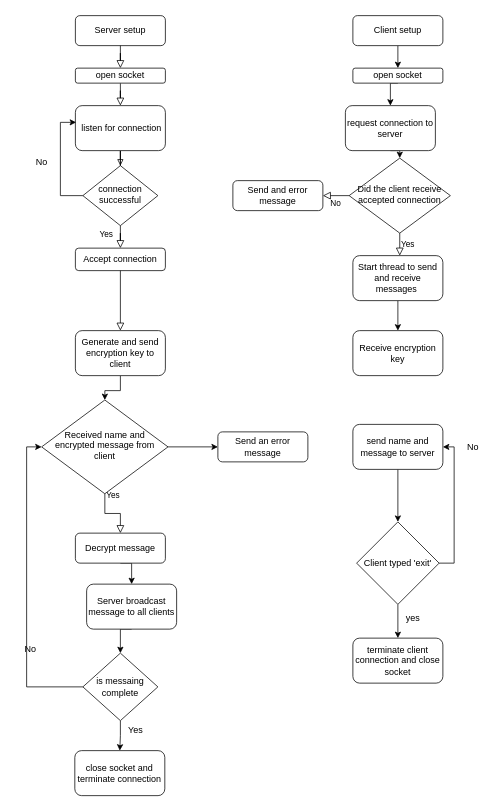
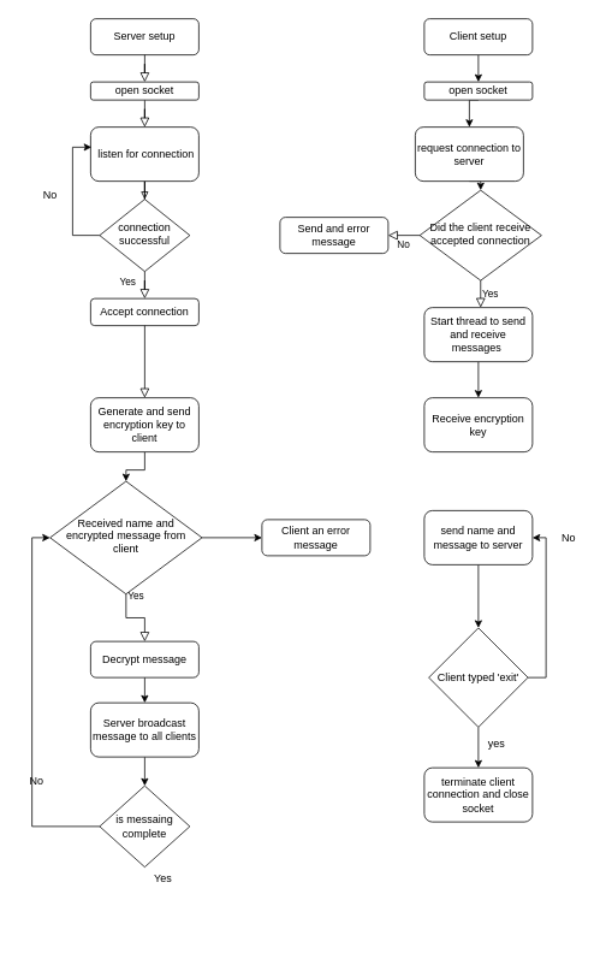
  <mxCell id="0" />
  <mxCell id="1" parent="0" />
  <mxCell id="2" value="" style="rounded=0;html=1;jettySize=auto;orthogonalLoop=1;fontSize=11;endArrow=block;endFill=0;strokeWidth=1;shadow=0;labelBackgroundColor=none;edgeStyle=orthogonalEdgeStyle;" parent="1" source="13" target="4" edge="1"><mxGeometry relative="1" as="geometry" /></mxCell>
  <mxCell id="3" value="Server setup" style="rounded=1;whiteSpace=wrap;html=1;fontSize=12;glass=0;strokeWidth=1;shadow=0;" parent="1" vertex="1"><mxGeometry x="100" y="20" width="120" height="40" as="geometry" /></mxCell>
  <mxCell id="4" value="connection successful" style="rhombus;whiteSpace=wrap;html=1;shadow=0;fontFamily=Helvetica;fontSize=12;align=center;strokeWidth=1;spacing=6;spacingTop=-4;" parent="1" vertex="1"><mxGeometry x="110" y="220" width="100" height="80" as="geometry" /></mxCell>
  <mxCell id="5" value="Send and error message" style="rounded=1;whiteSpace=wrap;html=1;fontSize=12;glass=0;strokeWidth=1;shadow=0;" parent="1" vertex="1"><mxGeometry x="310" y="240" width="120" height="40" as="geometry" /></mxCell>
  <mxCell id="6" value="Yes" style="edgeStyle=orthogonalEdgeStyle;rounded=0;html=1;jettySize=auto;orthogonalLoop=1;fontSize=11;endArrow=block;endFill=0;endSize=8;strokeWidth=1;shadow=0;labelBackgroundColor=none;" parent="1" source="8" target="11" edge="1"><mxGeometry x="0.013" y="20" relative="1" as="geometry"><mxPoint y="-4" as="offset" /></mxGeometry></mxCell>
  <mxCell id="7" style="edgeStyle=orthogonalEdgeStyle;rounded=0;orthogonalLoop=1;jettySize=auto;html=1;exitX=1;exitY=0.5;exitDx=0;exitDy=0;entryX=0;entryY=0.5;entryDx=0;entryDy=0;" edge="1" parent="1" source="8" target="9"><mxGeometry relative="1" as="geometry" /></mxCell>
  <mxCell id="8" value="Received name and encrypted message from client" style="rhombus;whiteSpace=wrap;html=1;shadow=0;fontFamily=Helvetica;fontSize=12;align=center;strokeWidth=1;spacing=6;spacingTop=-4;" parent="1" vertex="1"><mxGeometry x="55" y="532.5" width="168.5" height="125" as="geometry" /></mxCell>
- <mxCell id="9" value="Send an error message" style="rounded=1;whiteSpace=wrap;html=1;fontSize=12;glass=0;strokeWidth=1;shadow=0;" parent="1" vertex="1"><mxGeometry x="290" y="575" width="120" height="40" as="geometry" /></mxCell>
+ <mxCell id="9" value="Client an error message" style="rounded=1;whiteSpace=wrap;html=1;fontSize=12;glass=0;strokeWidth=1;shadow=0;" parent="1" vertex="1"><mxGeometry x="290" y="575" width="120" height="40" as="geometry" /></mxCell>
  <mxCell id="10" style="edgeStyle=orthogonalEdgeStyle;rounded=0;orthogonalLoop=1;jettySize=auto;html=1;exitX=0.5;exitY=1;exitDx=0;exitDy=0;entryX=0.5;entryY=0;entryDx=0;entryDy=0;" edge="1" parent="1" source="11" target="42"><mxGeometry relative="1" as="geometry" /></mxCell>
  <mxCell id="11" value="Decrypt message" style="rounded=1;whiteSpace=wrap;html=1;fontSize=12;glass=0;strokeWidth=1;shadow=0;" parent="1" vertex="1"><mxGeometry x="100" y="710" width="120" height="40" as="geometry" /></mxCell>
  <mxCell id="12" value="" style="rounded=0;html=1;jettySize=auto;orthogonalLoop=1;fontSize=11;endArrow=block;endFill=0;endSize=8;strokeWidth=1;shadow=0;labelBackgroundColor=none;edgeStyle=orthogonalEdgeStyle;" parent="1" source="32" target="13" edge="1"><mxGeometry relative="1" as="geometry"><mxPoint x="160" y="110" as="sourcePoint" /><mxPoint x="160" y="330" as="targetPoint" /></mxGeometry></mxCell>
  <mxCell id="13" value="&amp;nbsp;listen for connection" style="rounded=1;whiteSpace=wrap;html=1;" parent="1" vertex="1"><mxGeometry x="100" y="140" width="120" height="60" as="geometry" /></mxCell>
  <mxCell id="14" style="edgeStyle=orthogonalEdgeStyle;rounded=0;orthogonalLoop=1;jettySize=auto;html=1;exitX=0.5;exitY=1;exitDx=0;exitDy=0;entryX=0.5;entryY=0;entryDx=0;entryDy=0;" edge="1" parent="1" source="15" target="30"><mxGeometry relative="1" as="geometry" /></mxCell>
  <mxCell id="15" value="Client setup" style="rounded=1;whiteSpace=wrap;html=1;" vertex="1" parent="1"><mxGeometry x="470" y="20" width="120" height="40" as="geometry" /></mxCell>
  <mxCell id="16" style="edgeStyle=orthogonalEdgeStyle;rounded=0;orthogonalLoop=1;jettySize=auto;html=1;exitX=0.5;exitY=1;exitDx=0;exitDy=0;entryX=0.5;entryY=0;entryDx=0;entryDy=0;" edge="1" parent="1" source="17" target="21"><mxGeometry relative="1" as="geometry" /></mxCell>
  <mxCell id="17" value="request connection to server" style="rounded=1;whiteSpace=wrap;html=1;" vertex="1" parent="1"><mxGeometry x="460" y="140" width="120" height="60" as="geometry" /></mxCell>
  <mxCell id="18" value="" style="rounded=0;html=1;jettySize=auto;orthogonalLoop=1;fontSize=11;endArrow=block;endFill=0;endSize=8;strokeWidth=1;shadow=0;labelBackgroundColor=none;edgeStyle=orthogonalEdgeStyle;" edge="1" parent="1" source="4" target="20"><mxGeometry y="20" relative="1" as="geometry"><mxPoint as="offset" /><mxPoint x="160" y="300" as="sourcePoint" /><mxPoint x="190" y="505" as="targetPoint" /></mxGeometry></mxCell>
  <mxCell id="19" value="Yes" style="edgeLabel;html=1;align=center;verticalAlign=middle;resizable=0;points=[];" vertex="1" connectable="0" parent="18"><mxGeometry x="-0.667" y="-4" relative="1" as="geometry"><mxPoint x="-16" y="2" as="offset" /></mxGeometry></mxCell>
  <mxCell id="20" value="Accept connection" style="rounded=1;whiteSpace=wrap;html=1;" parent="1" vertex="1"><mxGeometry x="100" y="330" width="120" height="30" as="geometry" /></mxCell>
  <mxCell id="21" value="Did the client receive accepted connection" style="rhombus;whiteSpace=wrap;html=1;shadow=0;fontFamily=Helvetica;fontSize=12;align=center;strokeWidth=1;spacing=6;spacingTop=-4;" vertex="1" parent="1"><mxGeometry x="465" y="210" width="135" height="100" as="geometry" /></mxCell>
  <mxCell id="22" style="edgeStyle=orthogonalEdgeStyle;rounded=0;orthogonalLoop=1;jettySize=auto;html=1;exitX=0.5;exitY=1;exitDx=0;exitDy=0;entryX=0.5;entryY=0;entryDx=0;entryDy=0;" edge="1" parent="1" source="23" target="33"><mxGeometry relative="1" as="geometry"><mxPoint x="480" y="430" as="targetPoint" /><Array as="points" /></mxGeometry></mxCell>
  <mxCell id="23" value="Start thread to send and receive messages&amp;nbsp;" style="rounded=1;whiteSpace=wrap;html=1;" vertex="1" parent="1"><mxGeometry x="470" y="340" width="120" height="60" as="geometry" /></mxCell>
  <mxCell id="24" value="Yes" style="edgeStyle=orthogonalEdgeStyle;rounded=0;html=1;jettySize=auto;orthogonalLoop=1;fontSize=11;endArrow=block;endFill=0;endSize=8;strokeWidth=1;shadow=0;labelBackgroundColor=none;exitX=0.5;exitY=1;exitDx=0;exitDy=0;" edge="1" parent="1" source="21" target="23"><mxGeometry y="10" relative="1" as="geometry"><mxPoint as="offset" /><mxPoint x="460" y="310" as="sourcePoint" /><mxPoint x="520" y="310" as="targetPoint" /><Array as="points"><mxPoint x="480" y="400" /><mxPoint x="480" y="400" /></Array></mxGeometry></mxCell>
  <mxCell id="25" value="No" style="edgeStyle=orthogonalEdgeStyle;rounded=0;html=1;jettySize=auto;orthogonalLoop=1;fontSize=11;endArrow=block;endFill=0;endSize=8;strokeWidth=1;shadow=0;labelBackgroundColor=none;exitX=0;exitY=0.5;exitDx=0;exitDy=0;entryX=1;entryY=0.5;entryDx=0;entryDy=0;" edge="1" parent="1" source="21" target="5"><mxGeometry y="10" relative="1" as="geometry"><mxPoint as="offset" /><mxPoint x="410" y="260" as="sourcePoint" /><mxPoint x="430" y="260" as="targetPoint" /><Array as="points" /></mxGeometry></mxCell>
  <mxCell id="26" value="" style="rounded=0;html=1;jettySize=auto;orthogonalLoop=1;fontSize=11;endArrow=block;endFill=0;endSize=8;strokeWidth=1;shadow=0;labelBackgroundColor=none;edgeStyle=orthogonalEdgeStyle;" edge="1" parent="1" source="20" target="28"><mxGeometry y="20" relative="1" as="geometry"><mxPoint as="offset" /><mxPoint x="160" y="390" as="sourcePoint" /><mxPoint x="160" y="525" as="targetPoint" /></mxGeometry></mxCell>
  <mxCell id="27" style="edgeStyle=orthogonalEdgeStyle;rounded=0;orthogonalLoop=1;jettySize=auto;html=1;exitX=0.5;exitY=1;exitDx=0;exitDy=0;" edge="1" parent="1" source="28" target="8"><mxGeometry relative="1" as="geometry" /></mxCell>
  <mxCell id="28" value="Generate and send encryption key to client" style="rounded=1;whiteSpace=wrap;html=1;" vertex="1" parent="1"><mxGeometry x="100" y="440" width="120" height="60" as="geometry" /></mxCell>
  <mxCell id="29" style="edgeStyle=orthogonalEdgeStyle;rounded=0;orthogonalLoop=1;jettySize=auto;html=1;exitX=0.5;exitY=1;exitDx=0;exitDy=0;entryX=0.5;entryY=0;entryDx=0;entryDy=0;" edge="1" parent="1" source="30" target="17"><mxGeometry relative="1" as="geometry" /></mxCell>
  <mxCell id="30" value="open socket" style="rounded=1;whiteSpace=wrap;html=1;" vertex="1" parent="1"><mxGeometry x="470" y="90" width="120" height="20" as="geometry" /></mxCell>
  <mxCell id="31" value="" style="rounded=0;html=1;jettySize=auto;orthogonalLoop=1;fontSize=11;endArrow=block;endFill=0;endSize=8;strokeWidth=1;shadow=0;labelBackgroundColor=none;edgeStyle=orthogonalEdgeStyle;" edge="1" parent="1" source="3" target="32"><mxGeometry relative="1" as="geometry"><mxPoint x="160" y="40" as="sourcePoint" /><mxPoint x="160" y="140" as="targetPoint" /></mxGeometry></mxCell>
  <mxCell id="32" value="open socket" style="rounded=1;whiteSpace=wrap;html=1;" vertex="1" parent="1"><mxGeometry x="100" y="90" width="120" height="20" as="geometry" /></mxCell>
  <mxCell id="33" value="Receive encryption key" style="rounded=1;whiteSpace=wrap;html=1;" vertex="1" parent="1"><mxGeometry x="470" y="440" width="120" height="60" as="geometry" /></mxCell>
  <mxCell id="34" style="edgeStyle=orthogonalEdgeStyle;rounded=0;orthogonalLoop=1;jettySize=auto;html=1;entryX=0.008;entryY=0.372;entryDx=0;entryDy=0;entryPerimeter=0;" edge="1" parent="1" source="4" target="13"><mxGeometry relative="1" as="geometry"><Array as="points"><mxPoint x="80" y="260" /><mxPoint x="80" y="162" /></Array></mxGeometry></mxCell>
  <mxCell id="35" value="No" style="text;html=1;align=center;verticalAlign=middle;resizable=0;points=[];autosize=1;strokeColor=none;fillColor=none;" vertex="1" parent="1"><mxGeometry x="35" y="200" width="40" height="30" as="geometry" /></mxCell>
  <mxCell id="36" style="edgeStyle=orthogonalEdgeStyle;rounded=0;orthogonalLoop=1;jettySize=auto;html=1;exitX=0.5;exitY=1;exitDx=0;exitDy=0;entryX=0.5;entryY=0;entryDx=0;entryDy=0;" edge="1" parent="1" source="37" target="40"><mxGeometry relative="1" as="geometry" /></mxCell>
  <mxCell id="37" value="send name and message to server" style="rounded=1;whiteSpace=wrap;html=1;" vertex="1" parent="1"><mxGeometry x="470" y="565" width="120" height="60" as="geometry" /></mxCell>
  <mxCell id="38" style="edgeStyle=orthogonalEdgeStyle;rounded=0;orthogonalLoop=1;jettySize=auto;html=1;exitX=0.5;exitY=1;exitDx=0;exitDy=0;entryX=0.5;entryY=0;entryDx=0;entryDy=0;" edge="1" parent="1" source="40" target="43"><mxGeometry relative="1" as="geometry" /></mxCell>
  <mxCell id="39" style="edgeStyle=orthogonalEdgeStyle;rounded=0;orthogonalLoop=1;jettySize=auto;html=1;exitX=1;exitY=0.5;exitDx=0;exitDy=0;entryX=1;entryY=0.5;entryDx=0;entryDy=0;" edge="1" parent="1" source="40" target="37"><mxGeometry relative="1" as="geometry" /></mxCell>
  <mxCell id="40" value="Client typed 'exit'" style="rhombus;whiteSpace=wrap;html=1;" vertex="1" parent="1"><mxGeometry x="475" y="695" width="110" height="110" as="geometry" /></mxCell>
  <mxCell id="41" style="edgeStyle=orthogonalEdgeStyle;rounded=0;orthogonalLoop=1;jettySize=auto;html=1;exitX=0.5;exitY=1;exitDx=0;exitDy=0;entryX=0.5;entryY=0;entryDx=0;entryDy=0;" edge="1" parent="1" source="42" target="48"><mxGeometry relative="1" as="geometry" /></mxCell>
- <mxCell id="42" value="Server broadcast message to all clients" style="rounded=1;whiteSpace=wrap;html=1;" vertex="1" parent="1"><mxGeometry x="115" y="778" width="120" height="60" as="geometry" /></mxCell>
+ <mxCell id="42" value="Server broadcast message to all clients" style="rounded=1;whiteSpace=wrap;html=1;" vertex="1" parent="1"><mxGeometry x="100" y="778" width="120" height="60" as="geometry" /></mxCell>
  <mxCell id="43" value="terminate client connection and close socket" style="rounded=1;whiteSpace=wrap;html=1;" vertex="1" parent="1"><mxGeometry x="470" y="850" width="120" height="60" as="geometry" /></mxCell>
  <mxCell id="44" value="yes" style="text;html=1;align=center;verticalAlign=middle;resizable=0;points=[];autosize=1;strokeColor=none;fillColor=none;" vertex="1" parent="1"><mxGeometry x="530" y="808" width="40" height="30" as="geometry" /></mxCell>
  <mxCell id="45" value="No" style="text;html=1;align=center;verticalAlign=middle;resizable=0;points=[];autosize=1;strokeColor=none;fillColor=none;" vertex="1" parent="1"><mxGeometry x="610" y="580" width="40" height="30" as="geometry" /></mxCell>
- <mxCell id="46" style="edgeStyle=orthogonalEdgeStyle;rounded=0;orthogonalLoop=1;jettySize=auto;html=1;exitX=0.5;exitY=1;exitDx=0;exitDy=0;entryX=0.5;entryY=0;entryDx=0;entryDy=0;" edge="1" parent="1" source="48" target="49"><mxGeometry relative="1" as="geometry" /></mxCell>
  <mxCell id="47" style="edgeStyle=orthogonalEdgeStyle;rounded=0;orthogonalLoop=1;jettySize=auto;html=1;exitX=0;exitY=0.5;exitDx=0;exitDy=0;entryX=0;entryY=0.5;entryDx=0;entryDy=0;" edge="1" parent="1" source="48" target="8"><mxGeometry relative="1" as="geometry" /></mxCell>
  <mxCell id="48" value="is messaing complete" style="rhombus;whiteSpace=wrap;html=1;" vertex="1" parent="1"><mxGeometry x="110" y="870" width="100" height="90" as="geometry" /></mxCell>
- <mxCell id="49" value="close socket and terminate connection" style="rounded=1;whiteSpace=wrap;html=1;" vertex="1" parent="1"><mxGeometry x="99.25" y="1000" width="120" height="60" as="geometry" /></mxCell>
  <mxCell id="50" value="Yes" style="text;html=1;align=center;verticalAlign=middle;resizable=0;points=[];autosize=1;strokeColor=none;fillColor=none;" vertex="1" parent="1"><mxGeometry x="160" y="958" width="40" height="30" as="geometry" /></mxCell>
  <mxCell id="51" value="No" style="text;html=1;align=center;verticalAlign=middle;resizable=0;points=[];autosize=1;strokeColor=none;fillColor=none;" vertex="1" parent="1"><mxGeometry x="20" y="850" width="40" height="30" as="geometry" /></mxCell>
